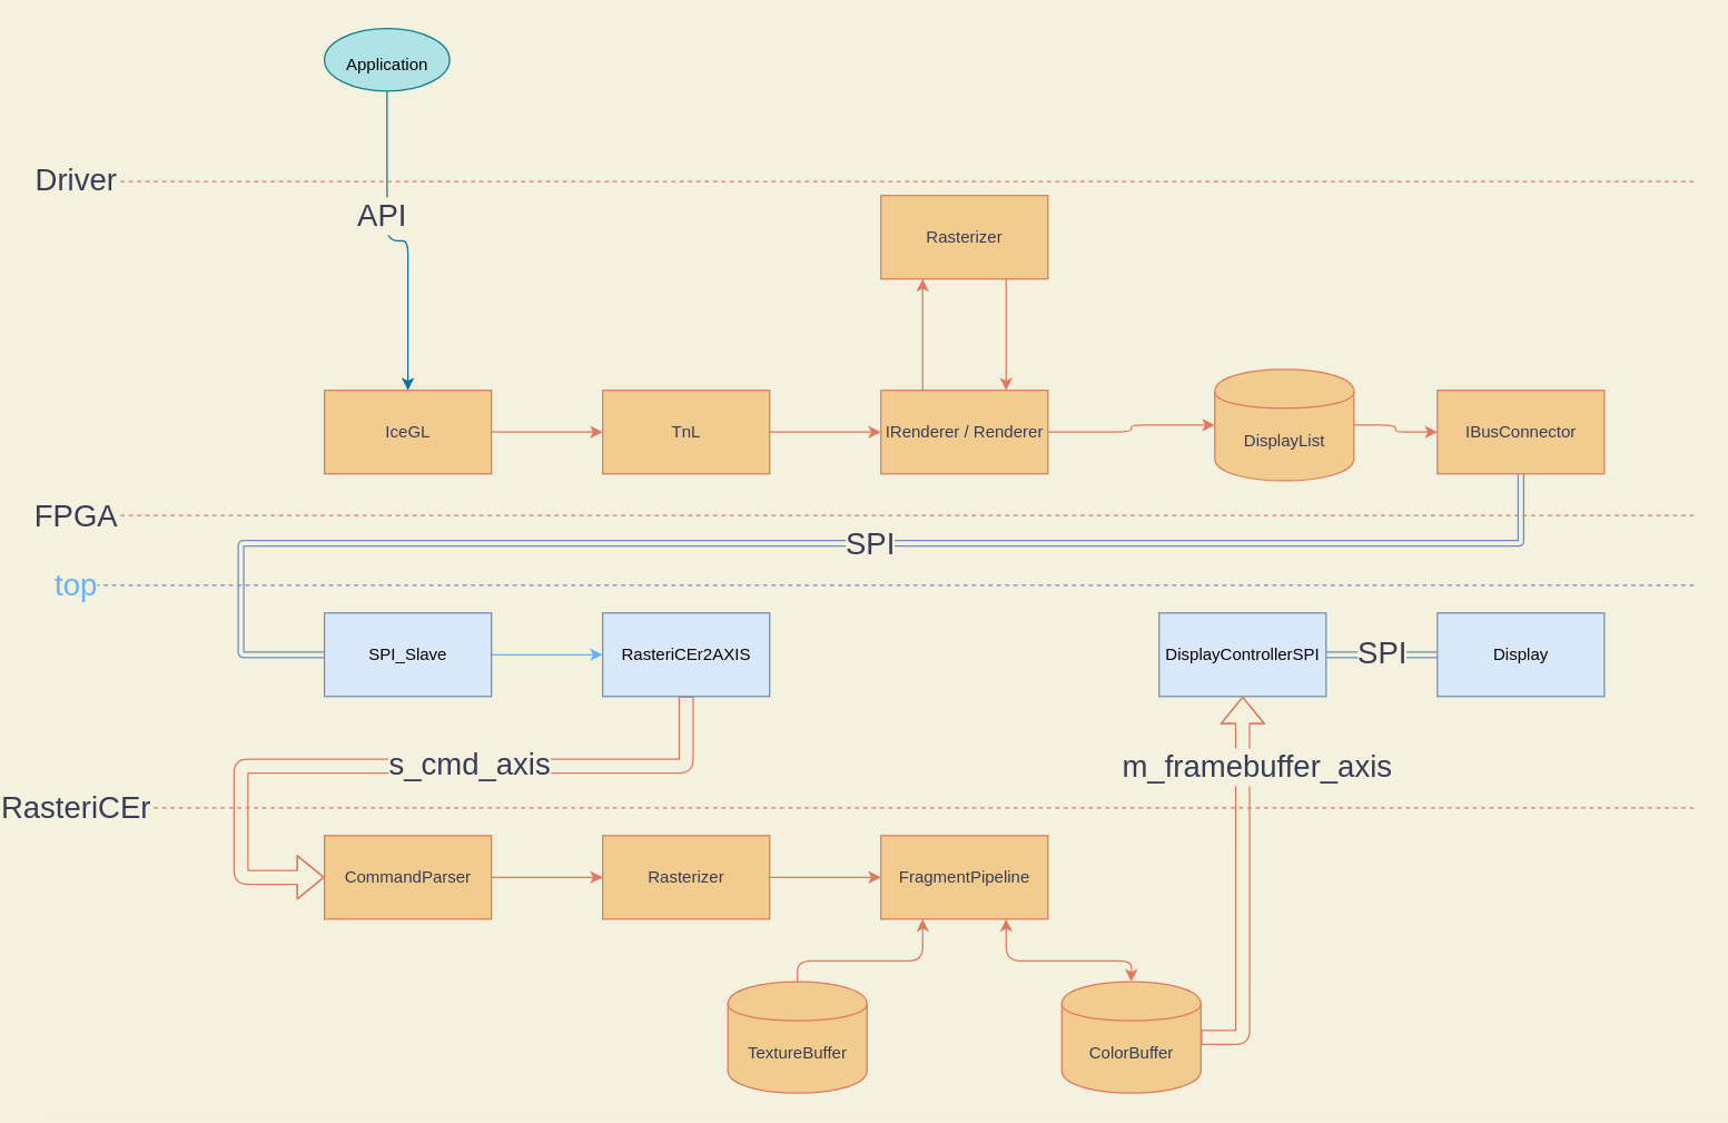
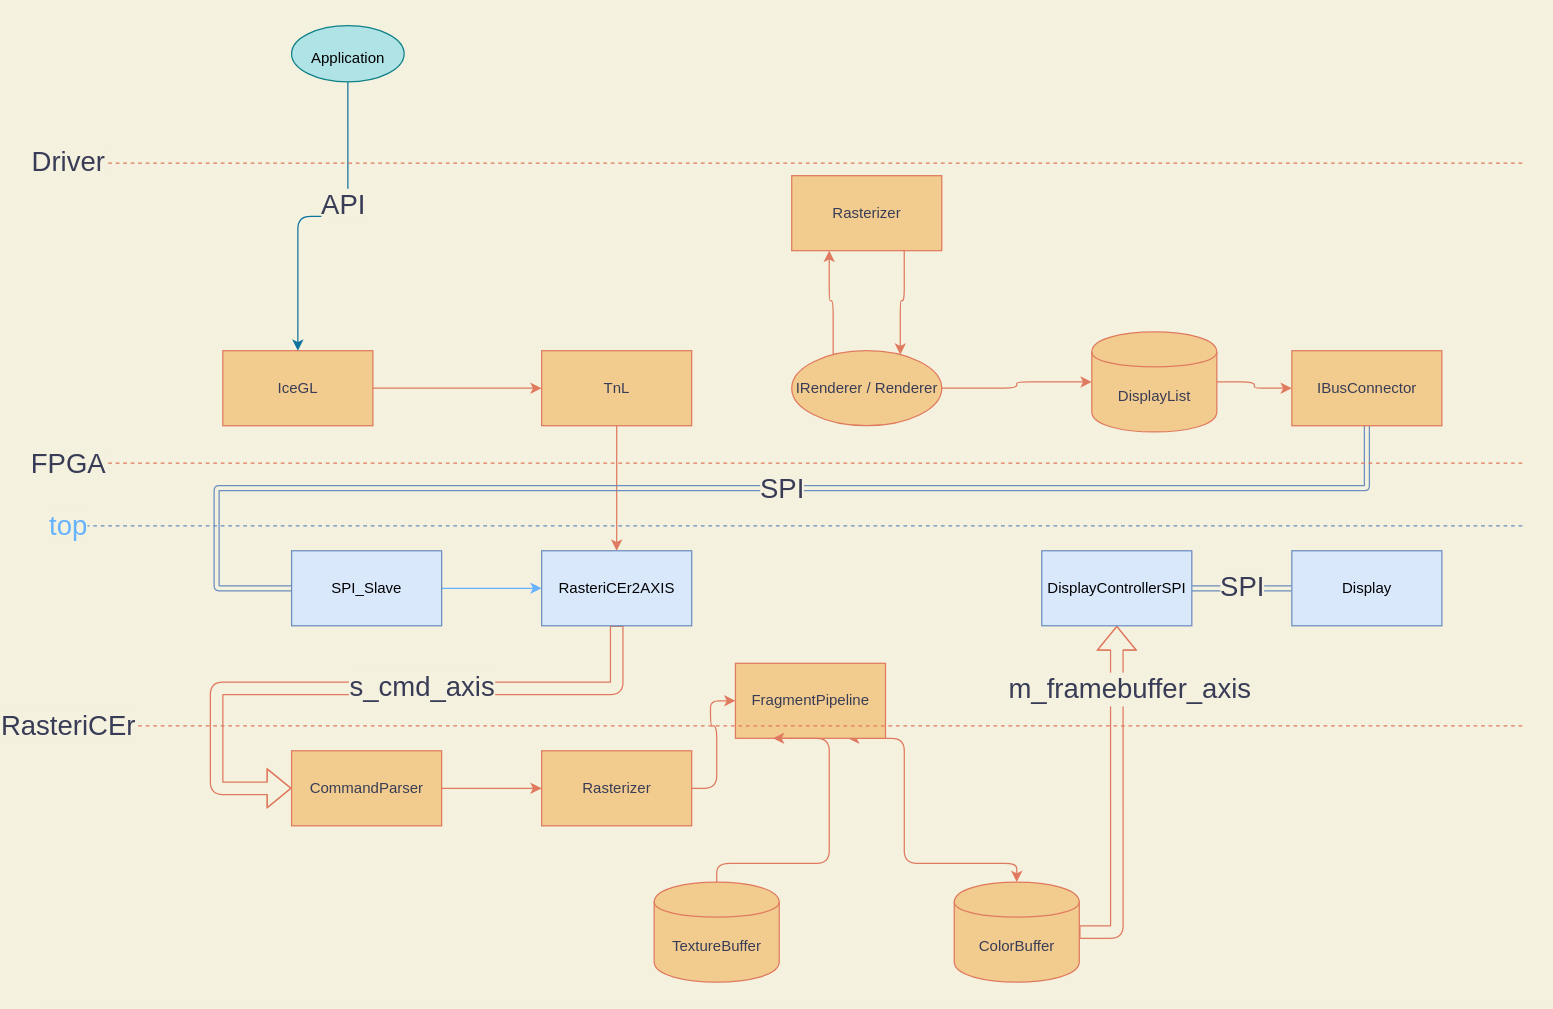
  <mxCell id="0" />
  <mxCell id="1" parent="0" />
  <mxCell id="2" style="edgeStyle=orthogonalEdgeStyle;orthogonalLoop=1;jettySize=auto;html=1;strokeColor=#E07A5F;fontColor=#393C56;labelBackgroundColor=#F4F1DE;" parent="1" source="3" target="5" edge="1"><mxGeometry relative="1" as="geometry" /></mxCell>
- <mxCell id="3" value="IceGL" style="whiteSpace=wrap;html=1;fillColor=#F2CC8F;strokeColor=#E07A5F;fontColor=#393C56;" parent="1" vertex="1"><mxGeometry x="202.67" y="280" width="120" height="60" as="geometry" /></mxCell>
- <mxCell id="4" style="edgeStyle=orthogonalEdgeStyle;orthogonalLoop=1;jettySize=auto;html=1;entryX=0;entryY=0.5;entryDx=0;entryDy=0;strokeColor=#E07A5F;fontColor=#393C56;labelBackgroundColor=#F4F1DE;" parent="1" source="5" target="8" edge="1"><mxGeometry relative="1" as="geometry" /></mxCell>
+ <mxCell id="3" value="IceGL" style="whiteSpace=wrap;html=1;fillColor=#F2CC8F;strokeColor=#E07A5F;fontColor=#393C56;" parent="1" vertex="1"><mxGeometry x="147.67" y="280" width="120" height="60" as="geometry" /></mxCell>
+ <mxCell id="4" style="edgeStyle=orthogonalEdgeStyle;orthogonalLoop=1;jettySize=auto;html=1;strokeColor=#E07A5F;fontColor=#393C56;labelBackgroundColor=#F4F1DE;" parent="1" source="5" target="19" edge="1"><mxGeometry relative="1" as="geometry" /></mxCell>
  <mxCell id="5" value="TnL" style="whiteSpace=wrap;html=1;fillColor=#F2CC8F;strokeColor=#E07A5F;fontColor=#393C56;" parent="1" vertex="1"><mxGeometry x="402.67" y="280" width="120" height="60" as="geometry" /></mxCell>
  <mxCell id="6" style="edgeStyle=orthogonalEdgeStyle;orthogonalLoop=1;jettySize=auto;html=1;strokeColor=#E07A5F;fontColor=#393C56;labelBackgroundColor=#F4F1DE;" parent="1" source="8" target="43" edge="1"><mxGeometry relative="1" as="geometry"><mxPoint x="802.67" y="310" as="targetPoint" /></mxGeometry></mxCell>
  <mxCell id="7" style="edgeStyle=orthogonalEdgeStyle;orthogonalLoop=1;jettySize=auto;html=1;entryX=0.25;entryY=1;entryDx=0;entryDy=0;exitX=0.25;exitY=0;exitDx=0;exitDy=0;strokeColor=#E07A5F;fontColor=#393C56;labelBackgroundColor=#F4F1DE;" parent="1" source="8" target="10" edge="1"><mxGeometry relative="1" as="geometry" /></mxCell>
- <mxCell id="8" value="IRenderer / Renderer" style="whiteSpace=wrap;html=1;fillColor=#F2CC8F;strokeColor=#E07A5F;fontColor=#393C56;" parent="1" vertex="1"><mxGeometry x="602.67" y="280" width="120" height="60" as="geometry" /></mxCell>
+ <mxCell id="8" value="IRenderer / Renderer" style="ellipse;whiteSpace=wrap;html=1;fillColor=#F2CC8F;strokeColor=#E07A5F;fontColor=#393C56;" parent="1" vertex="1"><mxGeometry x="602.67" y="280" width="120" height="60" as="geometry" /></mxCell>
  <mxCell id="9" style="edgeStyle=orthogonalEdgeStyle;orthogonalLoop=1;jettySize=auto;html=1;entryX=0.75;entryY=0;entryDx=0;entryDy=0;exitX=0.75;exitY=1;exitDx=0;exitDy=0;strokeColor=#E07A5F;fontColor=#393C56;labelBackgroundColor=#F4F1DE;" parent="1" source="10" target="8" edge="1"><mxGeometry relative="1" as="geometry"><mxPoint x="672.67" y="230" as="targetPoint" /></mxGeometry></mxCell>
  <mxCell id="10" value="Rasterizer" style="whiteSpace=wrap;html=1;fillColor=#F2CC8F;strokeColor=#E07A5F;fontColor=#393C56;" parent="1" vertex="1"><mxGeometry x="602.67" y="140" width="120" height="60" as="geometry" /></mxCell>
  <mxCell id="11" style="edgeStyle=orthogonalEdgeStyle;orthogonalLoop=1;jettySize=auto;html=1;entryX=0;entryY=0.5;entryDx=0;entryDy=0;exitX=1;exitY=0.5;exitDx=0;exitDy=0;strokeColor=#E07A5F;fontColor=#393C56;labelBackgroundColor=#F4F1DE;" parent="1" source="43" target="14" edge="1"><mxGeometry relative="1" as="geometry"><mxPoint x="902.67" y="310" as="sourcePoint" /></mxGeometry></mxCell>
  <mxCell id="12" style="edgeStyle=orthogonalEdgeStyle;shape=link;orthogonalLoop=1;jettySize=auto;html=1;entryX=0;entryY=0.5;entryDx=0;entryDy=0;strokeColor=#6c8ebf;fontColor=#393C56;labelBackgroundColor=#F4F1DE;fillColor=#dae8fc;" parent="1" source="14" target="16" edge="1"><mxGeometry relative="1" as="geometry"><Array as="points"><mxPoint x="1062.67" y="390" /><mxPoint x="142.67" y="390" /><mxPoint x="142.67" y="470" /></Array></mxGeometry></mxCell>
  <mxCell id="13" value="SPI" style="edgeLabel;html=1;align=center;verticalAlign=middle;resizable=0;points=[];fontSize=22;fontColor=#393C56;labelBackgroundColor=#F4F1DE;" parent="12" vertex="1" connectable="0"><mxGeometry x="-0.066" y="5" relative="1" as="geometry"><mxPoint y="-5" as="offset" /></mxGeometry></mxCell>
  <mxCell id="14" value="IBusConnector" style="whiteSpace=wrap;html=1;fillColor=#F2CC8F;strokeColor=#E07A5F;fontColor=#393C56;" parent="1" vertex="1"><mxGeometry x="1002.67" y="280" width="120" height="60" as="geometry" /></mxCell>
  <mxCell id="15" style="edgeStyle=orthogonalEdgeStyle;orthogonalLoop=1;jettySize=auto;html=1;entryX=0;entryY=0.5;entryDx=0;entryDy=0;fontSize=22;fontColor=#393C56;labelBackgroundColor=#F4F1DE;strokeColor=#66B2FF;" parent="1" source="16" target="19" edge="1"><mxGeometry relative="1" as="geometry" /></mxCell>
  <mxCell id="16" value="SPI_Slave" style="whiteSpace=wrap;html=1;fillColor=#dae8fc;strokeColor=#6c8ebf;fontColor=#030303;" parent="1" vertex="1"><mxGeometry x="202.67" y="440" width="120" height="60" as="geometry" /></mxCell>
  <mxCell id="17" style="edgeStyle=orthogonalEdgeStyle;shape=flexArrow;orthogonalLoop=1;jettySize=auto;html=1;entryX=0;entryY=0.5;entryDx=0;entryDy=0;fontSize=22;strokeColor=#E07A5F;fontColor=#393C56;labelBackgroundColor=#F4F1DE;" parent="1" source="19" target="21" edge="1"><mxGeometry relative="1" as="geometry"><Array as="points"><mxPoint x="462.67" y="550" /><mxPoint x="142.67" y="550" /><mxPoint x="142.67" y="630" /></Array></mxGeometry></mxCell>
  <mxCell id="18" value="s_cmd_axis" style="edgeLabel;html=1;align=center;verticalAlign=middle;resizable=0;points=[];fontSize=22;fontColor=#393C56;labelBackgroundColor=#F4F1DE;" parent="17" vertex="1" connectable="0"><mxGeometry x="-0.192" y="-1" relative="1" as="geometry"><mxPoint as="offset" /></mxGeometry></mxCell>
  <mxCell id="19" value="RasteriCEr2AXIS" style="whiteSpace=wrap;html=1;fillColor=#dae8fc;strokeColor=#6c8ebf;fontColor=#030303;" parent="1" vertex="1"><mxGeometry x="402.67" y="440" width="120" height="60" as="geometry" /></mxCell>
  <mxCell id="20" style="edgeStyle=orthogonalEdgeStyle;orthogonalLoop=1;jettySize=auto;html=1;fontSize=22;strokeColor=#E07A5F;fontColor=#393C56;labelBackgroundColor=#F4F1DE;" parent="1" source="21" target="23" edge="1"><mxGeometry relative="1" as="geometry" /></mxCell>
  <mxCell id="21" value="CommandParser" style="whiteSpace=wrap;html=1;fillColor=#F2CC8F;strokeColor=#E07A5F;fontColor=#393C56;" parent="1" vertex="1"><mxGeometry x="202.67" y="600" width="120" height="60" as="geometry" /></mxCell>
  <mxCell id="22" style="edgeStyle=orthogonalEdgeStyle;orthogonalLoop=1;jettySize=auto;html=1;entryX=0;entryY=0.5;entryDx=0;entryDy=0;fontSize=22;strokeColor=#E07A5F;fontColor=#393C56;labelBackgroundColor=#F4F1DE;" parent="1" source="23" target="25" edge="1"><mxGeometry relative="1" as="geometry" /></mxCell>
  <mxCell id="23" value="Rasterizer" style="whiteSpace=wrap;html=1;fillColor=#F2CC8F;strokeColor=#E07A5F;fontColor=#393C56;" parent="1" vertex="1"><mxGeometry x="402.67" y="600" width="120" height="60" as="geometry" /></mxCell>
  <mxCell id="24" style="edgeStyle=orthogonalEdgeStyle;orthogonalLoop=1;jettySize=auto;html=1;fontSize=22;strokeColor=#E07A5F;fontColor=#393C56;labelBackgroundColor=#F4F1DE;entryX=0.5;entryY=0;entryDx=0;entryDy=0;exitX=0.75;exitY=1;exitDx=0;exitDy=0;startArrow=classic;startFill=1;" parent="1" source="25" target="45" edge="1"><mxGeometry relative="1" as="geometry"><mxPoint x="752.67" y="680" as="sourcePoint" /><Array as="points"><mxPoint x="692.67" y="690" /><mxPoint x="782.67" y="690" /></Array><mxPoint x="697.67" y="680" as="targetPoint" /></mxGeometry></mxCell>
- <mxCell id="25" value="FragmentPipeline" style="whiteSpace=wrap;html=1;fillColor=#F2CC8F;strokeColor=#E07A5F;fontColor=#393C56;" parent="1" vertex="1"><mxGeometry x="602.67" y="600" width="120" height="60" as="geometry" /></mxCell>
+ <mxCell id="25" value="FragmentPipeline" style="whiteSpace=wrap;html=1;fillColor=#F2CC8F;strokeColor=#E07A5F;fontColor=#393C56;" parent="1" vertex="1"><mxGeometry x="557.67" y="530" width="120" height="60" as="geometry" /></mxCell>
  <mxCell id="26" style="edgeStyle=orthogonalEdgeStyle;orthogonalLoop=1;jettySize=auto;html=1;entryX=0.25;entryY=1;entryDx=0;entryDy=0;fontSize=22;strokeColor=#E07A5F;fontColor=#393C56;labelBackgroundColor=#F4F1DE;" parent="1" source="27" target="25" edge="1"><mxGeometry relative="1" as="geometry"><Array as="points"><mxPoint x="542.67" y="690" /><mxPoint x="632.67" y="690" /></Array></mxGeometry></mxCell>
  <mxCell id="27" value="TextureBuffer" style="shape=cylinder;whiteSpace=wrap;html=1;boundedLbl=1;backgroundOutline=1;fillColor=#F2CC8F;strokeColor=#E07A5F;fontColor=#393C56;" parent="1" vertex="1"><mxGeometry x="492.67" y="705" width="100" height="80" as="geometry" /></mxCell>
  <mxCell id="28" style="edgeStyle=orthogonalEdgeStyle;shape=flexArrow;orthogonalLoop=1;jettySize=auto;html=1;entryX=0.5;entryY=1;entryDx=0;entryDy=0;fontSize=22;strokeColor=#E07A5F;fontColor=#393C56;labelBackgroundColor=#F4F1DE;exitX=1;exitY=0.5;exitDx=0;exitDy=0;" parent="1" source="45" target="31" edge="1"><mxGeometry relative="1" as="geometry"><mxPoint x="972.67" y="740" as="sourcePoint" /></mxGeometry></mxCell>
  <mxCell id="29" value="m_framebuffer_axis" style="edgeLabel;html=1;align=center;verticalAlign=middle;resizable=0;points=[];fontSize=22;fontColor=#393C56;labelBackgroundColor=#F4F1DE;" parent="28" vertex="1" connectable="0"><mxGeometry x="0.557" relative="1" as="geometry"><mxPoint x="10" y="-11" as="offset" /></mxGeometry></mxCell>
  <mxCell id="30" value="SPI" style="edgeStyle=orthogonalEdgeStyle;shape=link;orthogonalLoop=1;jettySize=auto;html=1;entryX=0;entryY=0.5;entryDx=0;entryDy=0;fontSize=22;strokeColor=#6c8ebf;fontColor=#393C56;labelBackgroundColor=#F4F1DE;fillColor=#dae8fc;" parent="1" source="31" target="44" edge="1"><mxGeometry relative="1" as="geometry"><mxPoint x="1212.67" y="470" as="targetPoint" /></mxGeometry></mxCell>
  <mxCell id="31" value="DisplayControllerSPI" style="whiteSpace=wrap;html=1;fillColor=#dae8fc;strokeColor=#6c8ebf;fontColor=#030303;" parent="1" vertex="1"><mxGeometry x="802.67" y="440" width="120" height="60" as="geometry" /></mxCell>
  <mxCell id="32" style="edgeStyle=orthogonalEdgeStyle;orthogonalLoop=1;jettySize=auto;html=1;entryX=0.5;entryY=0;entryDx=0;entryDy=0;fontSize=22;strokeColor=#10739e;fontColor=#393C56;labelBackgroundColor=#66B2FF;fillColor=#b1ddf0;" parent="1" source="34" target="3" edge="1"><mxGeometry relative="1" as="geometry" /></mxCell>
  <mxCell id="33" value="API" style="edgeLabel;html=1;align=center;verticalAlign=middle;resizable=0;points=[];fontSize=22;fontColor=#393C56;labelBackgroundColor=#F4F1DE;" parent="32" vertex="1" connectable="0"><mxGeometry x="-0.23" y="-4" relative="1" as="geometry"><mxPoint as="offset" /></mxGeometry></mxCell>
  <mxCell id="34" value="&lt;font style=&quot;font-size: 12px&quot;&gt;Application&lt;/font&gt;" style="ellipse;whiteSpace=wrap;html=1;fontSize=22;fillColor=#b0e3e6;strokeColor=#0e8088;fontColor=#000000;" parent="1" vertex="1"><mxGeometry x="202.67" y="20" width="90" height="45" as="geometry" /></mxCell>
  <mxCell id="35" value="" style="endArrow=none;dashed=1;html=1;fontSize=22;strokeColor=#6c8ebf;fontColor=#393C56;labelBackgroundColor=#F4F1DE;fillColor=#dae8fc;" parent="1" edge="1"><mxGeometry width="50" height="50" relative="1" as="geometry"><mxPoint x="20" y="420" as="sourcePoint" /><mxPoint x="1190" y="420" as="targetPoint" /></mxGeometry></mxCell>
  <mxCell id="36" value="top" style="edgeLabel;html=1;align=center;verticalAlign=middle;resizable=0;points=[];fontSize=22;labelBackgroundColor=#F4F1DE;labelBorderColor=none;fontColor=#66B2FF;" parent="35" vertex="1" connectable="0"><mxGeometry x="-0.959" relative="1" as="geometry"><mxPoint x="-21" as="offset" /></mxGeometry></mxCell>
  <mxCell id="37" value="" style="endArrow=none;dashed=1;html=1;fontSize=22;strokeColor=#E07A5F;fontColor=#393C56;labelBackgroundColor=#F4F1DE;" parent="1" edge="1"><mxGeometry width="50" height="50" relative="1" as="geometry"><mxPoint x="20" y="580" as="sourcePoint" /><mxPoint x="1190" y="580" as="targetPoint" /></mxGeometry></mxCell>
  <mxCell id="38" value="RasteriCEr" style="edgeLabel;html=1;align=center;verticalAlign=middle;resizable=0;points=[];fontSize=22;fontColor=#393C56;labelBackgroundColor=#F4F1DE;" parent="37" vertex="1" connectable="0"><mxGeometry x="-0.982" relative="1" as="geometry"><mxPoint x="-8" as="offset" /></mxGeometry></mxCell>
  <mxCell id="39" value="" style="endArrow=none;dashed=1;html=1;fontSize=22;strokeColor=#E07A5F;fontColor=#393C56;labelBackgroundColor=#F4F1DE;" parent="1" edge="1"><mxGeometry width="50" height="50" relative="1" as="geometry"><mxPoint x="20" y="130" as="sourcePoint" /><mxPoint x="1190" y="130" as="targetPoint" /></mxGeometry></mxCell>
  <mxCell id="40" value="Driver" style="edgeLabel;html=1;align=center;verticalAlign=middle;resizable=0;points=[];fontSize=22;fontColor=#393C56;labelBackgroundColor=#F4F1DE;" parent="39" vertex="1" connectable="0"><mxGeometry x="-0.954" y="1" relative="1" as="geometry"><mxPoint x="-24" as="offset" /></mxGeometry></mxCell>
  <mxCell id="41" value="" style="endArrow=none;dashed=1;html=1;fontSize=22;strokeColor=#E07A5F;fontColor=#393C56;labelBackgroundColor=#F4F1DE;" parent="1" edge="1"><mxGeometry width="50" height="50" relative="1" as="geometry"><mxPoint x="20" y="370" as="sourcePoint" /><mxPoint x="1190" y="370" as="targetPoint" /></mxGeometry></mxCell>
  <mxCell id="42" value="FPGA" style="edgeLabel;html=1;align=center;verticalAlign=middle;resizable=0;points=[];fontSize=22;fontColor=#393C56;labelBackgroundColor=#F4F1DE;" parent="41" vertex="1" connectable="0"><mxGeometry x="-0.959" relative="1" as="geometry"><mxPoint x="-21" as="offset" /></mxGeometry></mxCell>
  <mxCell id="43" value="DisplayList" style="shape=cylinder;whiteSpace=wrap;html=1;boundedLbl=1;backgroundOutline=1;fillColor=#F2CC8F;strokeColor=#E07A5F;fontColor=#393C56;" parent="1" vertex="1"><mxGeometry x="842.67" y="265" width="100" height="80" as="geometry" /></mxCell>
  <mxCell id="44" value="Display" style="whiteSpace=wrap;html=1;fillColor=#dae8fc;strokeColor=#6c8ebf;fontColor=#030303;" parent="1" vertex="1"><mxGeometry x="1002.67" y="440" width="120" height="60" as="geometry" /></mxCell>
  <mxCell id="45" value="ColorBuffer" style="shape=cylinder;whiteSpace=wrap;html=1;boundedLbl=1;backgroundOutline=1;fillColor=#F2CC8F;strokeColor=#E07A5F;fontColor=#393C56;" parent="1" vertex="1"><mxGeometry x="732.67" y="705" width="100" height="80" as="geometry" /></mxCell>
